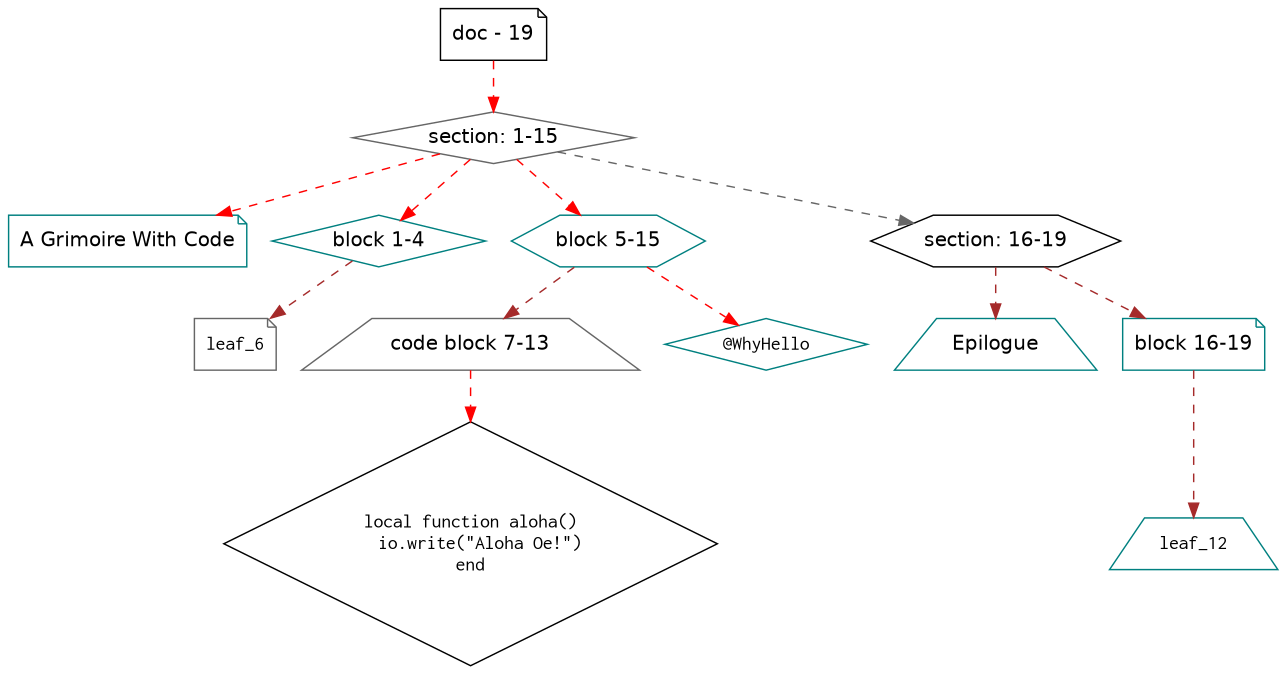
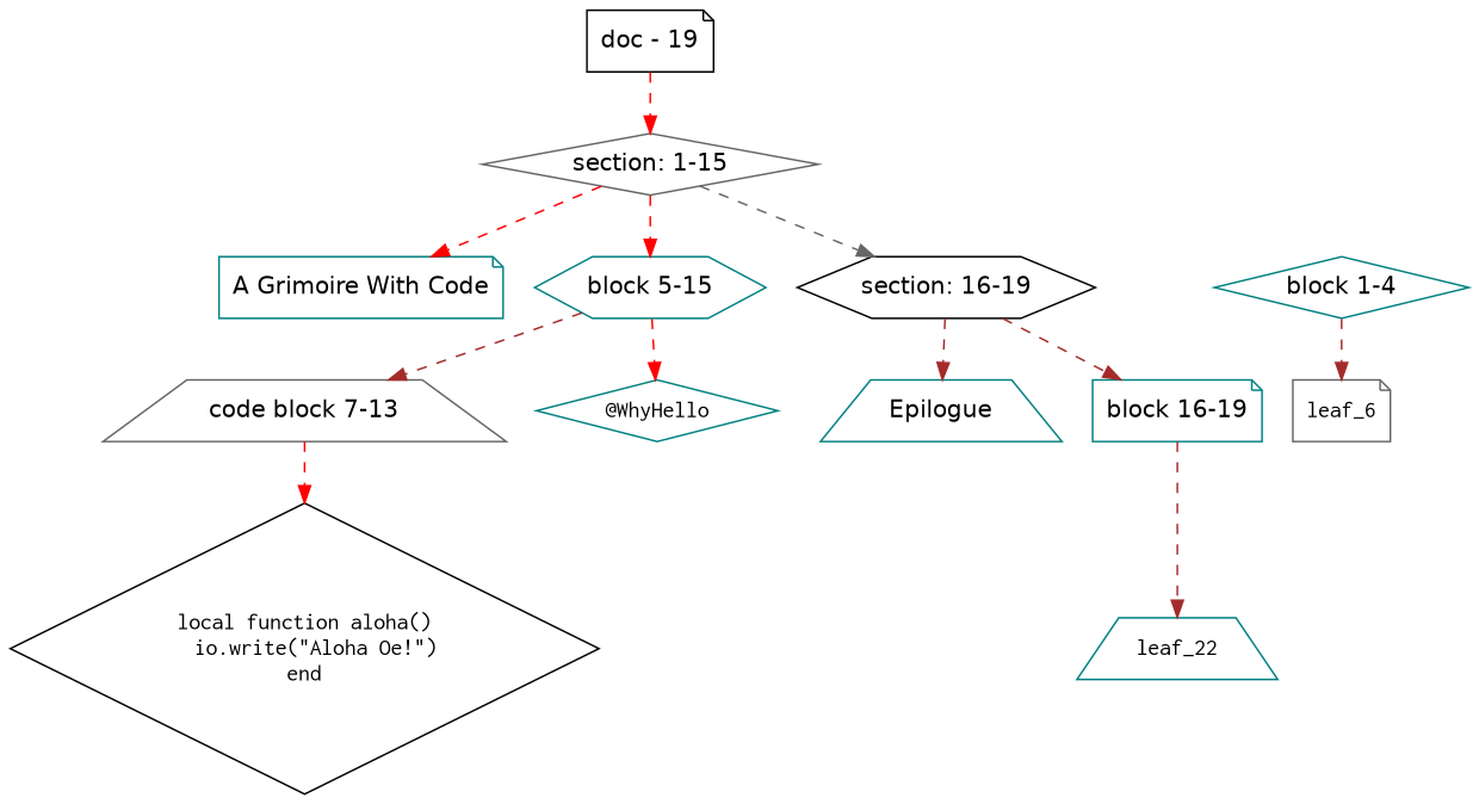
  digraph {
    node [color=teal fontname=Helvetica shape=diamond]
    edge [color=red style=dashed]
    n1 [color=gray40 label="section: 1-15"]
    n2 [label="A Grimoire With Code" shape=note]
    n3 [label="block 1-4"]
    n4 [label="block 5-15" shape=hexagon]
    n5 [color=black label="section: 16-19" shape=hexagon]
    n6 [color=gray40 label="code block 7-13" shape=trapezium]
    n7 [label=Epilogue shape=trapezium]
    n8 [label="block 16-19" shape=note]
    leaf_6 [color=gray40 fontname=Inconsolata shape=note]
    n10 [fontname=Inconsolata label="@WhyHello\n"]
    n11 [color=black fontname=Inconsolata label="\nlocal function aloha()\n  io.write(\"Aloha Oe!\")\nend\n\n"]
-   leaf_12 [fontname=Inconsolata shape=trapezium]
+   leaf_12 [fontname=Inconsolata shape=trapezium label=leaf_22]
    n13 [color=black label="doc - 19" shape=note]
    subgraph sub_1 {
      rank=same
      n1
    }
    subgraph sub_2 {
      rank=same
      n2
      n3
      n4
      n5
    }
    subgraph sub_3 {
      rank=same
      n6
    }
    subgraph sub_4 {
      rank=same
      n7
      n8
    }
    n1 -> n2
-   n1 -> n3
    n1 -> n4
    n1 -> n5 [color=gray40]
    n3 -> leaf_6 [color=brown]
    n4 -> n6 [color=brown]
    n4 -> n10
    n5 -> n7 [color=brown]
    n5 -> n8 [color=brown]
    n6 -> n11
    n8 -> leaf_12 [color=brown]
    n13 -> n1
  }
